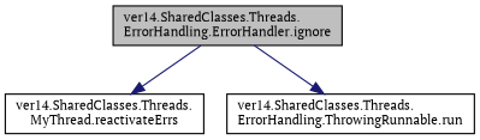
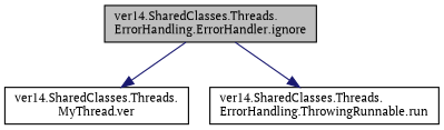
  digraph {
    rankdir=TB
    fontname="PT Serif"
    node [color=black fillcolor=white fontname="PT Serif" fontsize=10 shape=record style=filled]
    edge [color=midnightblue fontname="PT Serif" fontsize=10 labelfontname=Helvetica labelfontsize=10 style=solid]
    n1 [fillcolor=grey75 fontcolor=black height=0.2 label="ver14.SharedClasses.Threads.\lErrorHandling.ErrorHandler.ignore" width=0.4]
-   n2 [height=0.2 label="ver14.SharedClasses.Threads.\lMyThread.reactivateErrs" width=0.4]
+   n2 [height=0.2 label="ver14.SharedClasses.Threads.\lMyThread.ver" width=0.4]
    n3 [height=0.2 label="ver14.SharedClasses.Threads.\lErrorHandling.ThrowingRunnable.run" width=0.4]
    n1 -> n2
    n1 -> n3
  }
